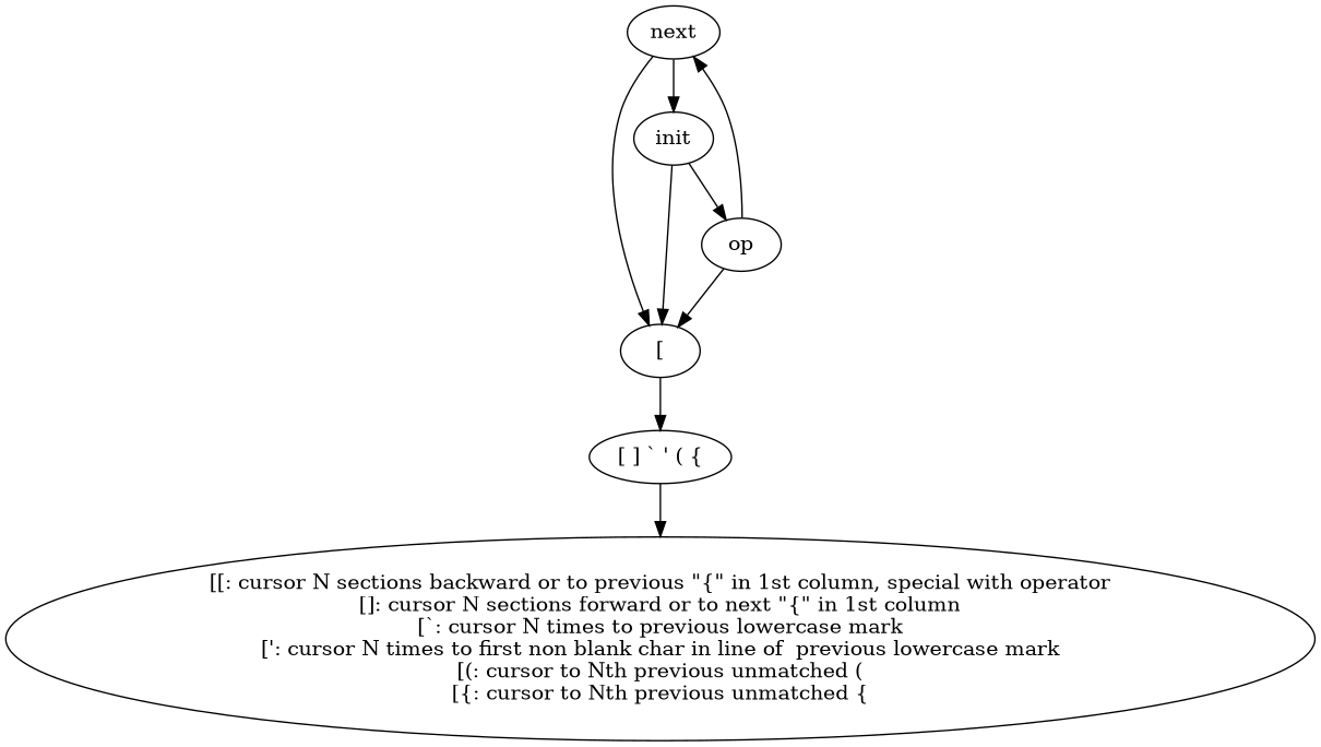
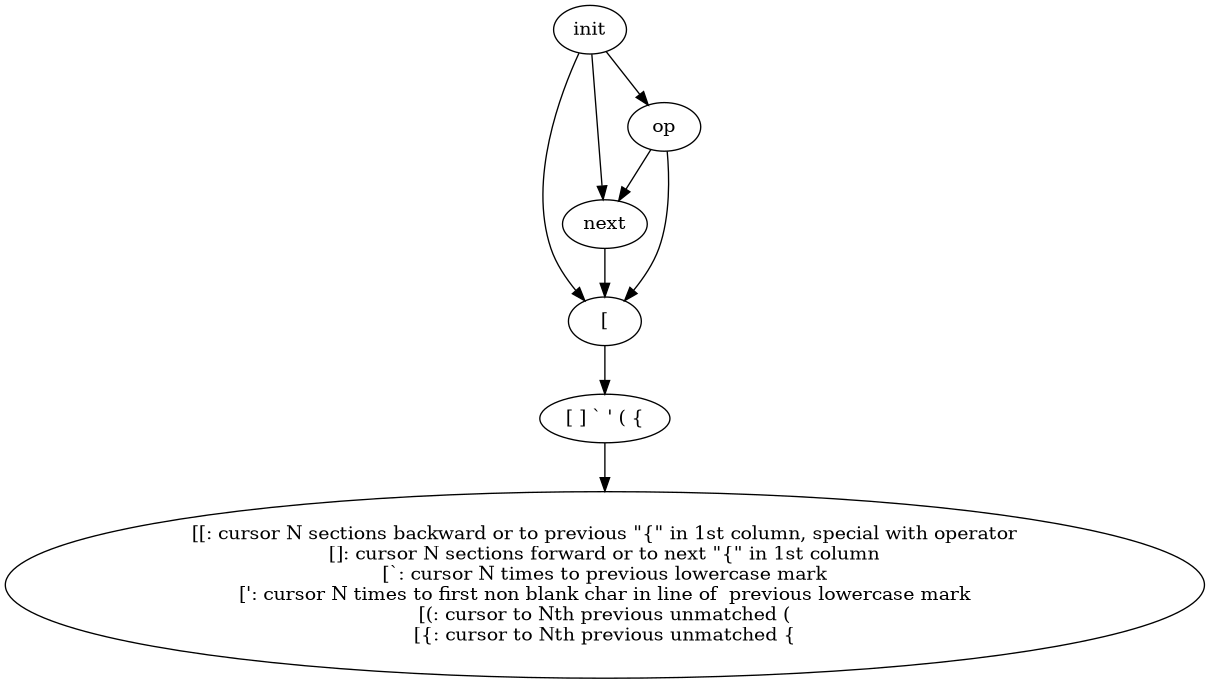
  digraph {
    n1 [label="[[: cursor N sections backward or to previous \"{\" in 1st column, special with operator\n[]: cursor N sections forward or to next \"{\" in 1st column\n[`: cursor N times to previous lowercase mark\n[': cursor N times to first non blank char in line of  previous lowercase mark\n[(: cursor to Nth previous unmatched (\n[{: cursor to Nth previous unmatched {"]
    n2 [label=next]
    n3 [label="["]
    n4 [label="[ ] ` ' ( {"]
    n5 [label=init]
    n6 [label=op]
    n2 -> n3
    n3 -> n4
    n4 -> n1
-   n2 -> n5
+   n5 -> n2
    n5 -> n3
    n5 -> n6
    n6 -> n2
    n6 -> n3
  }
